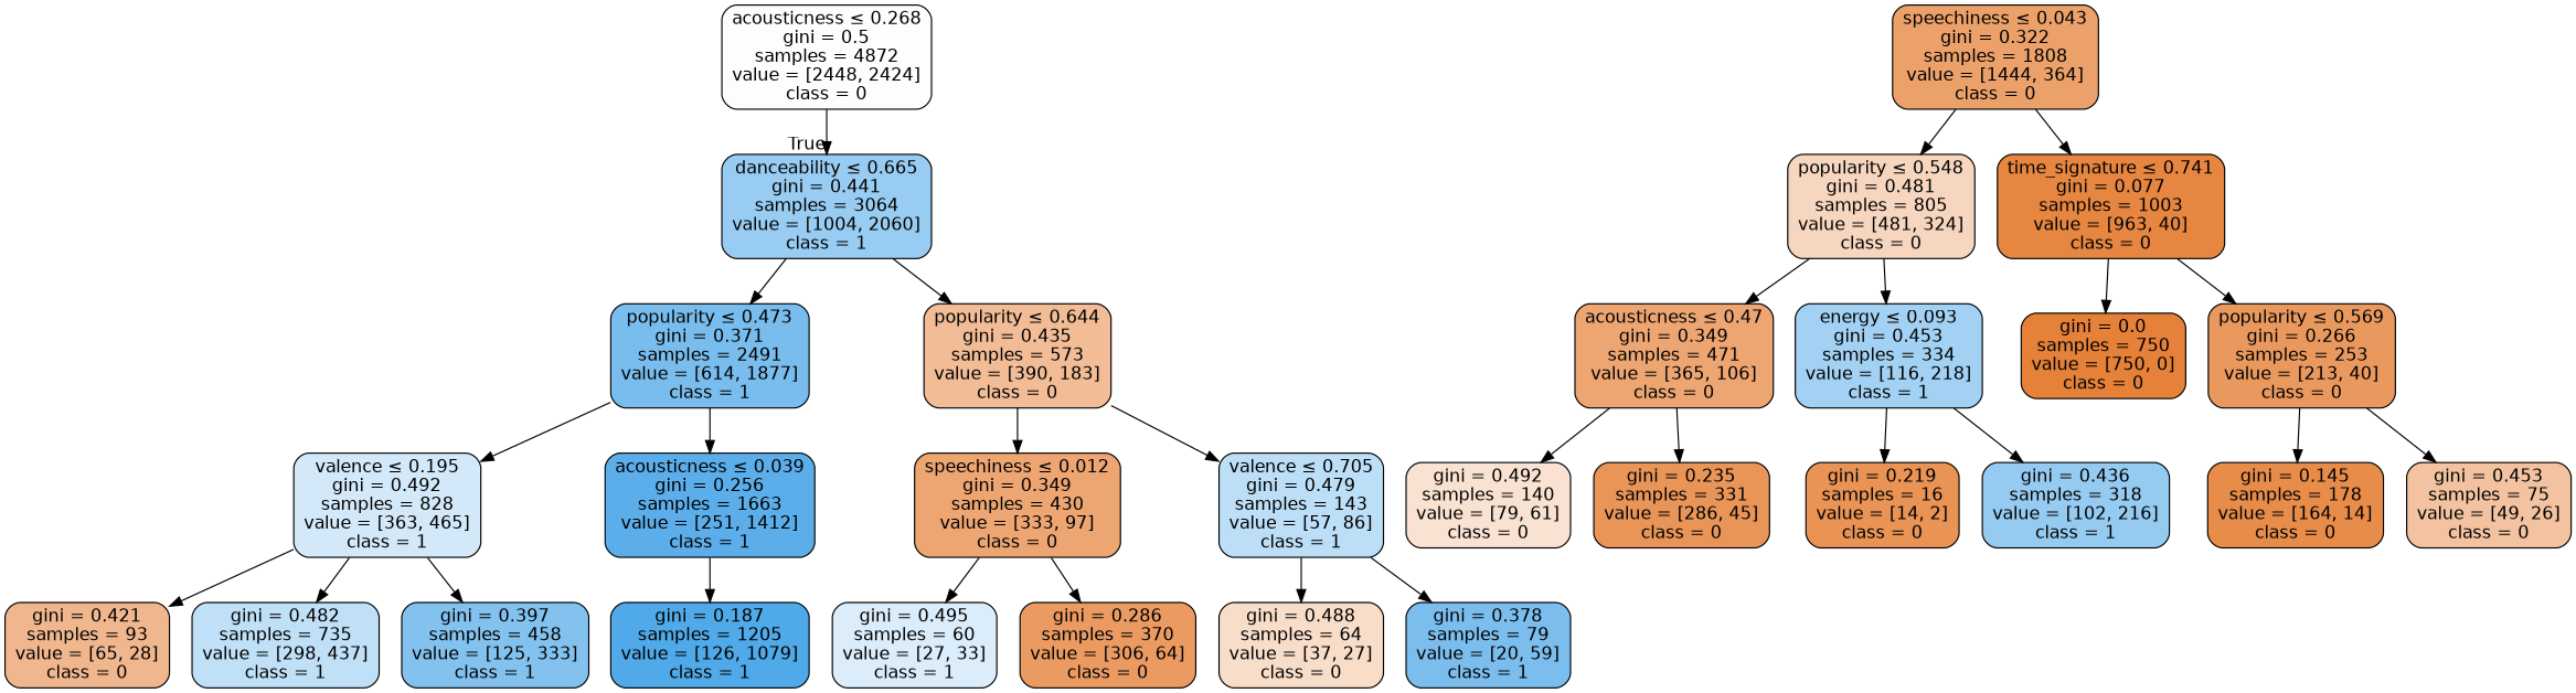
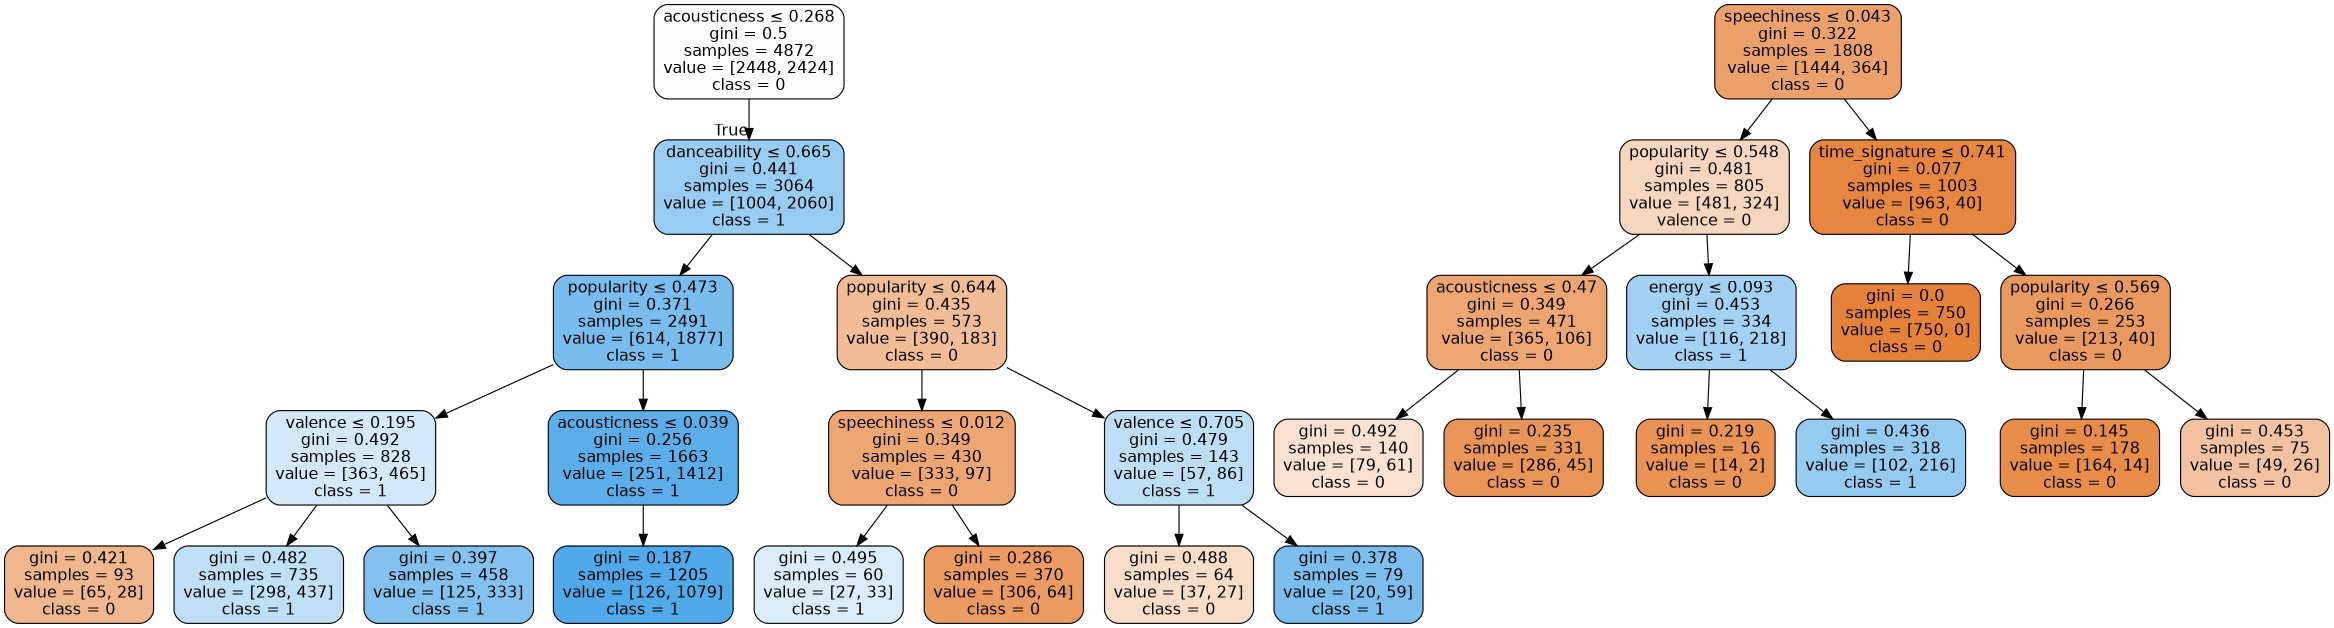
  digraph {
    node [color=black fillcolor="#e58139b5" fontname=helvetica shape=box style="filled, rounded"]
    edge [fontname=helvetica]
    n1 [fillcolor="#e5813903" label=<acousticness &le; 0.268<br/>gini = 0.5<br/>samples = 4872<br/>value = [2448, 2424]<br/>class = 0>]
    n2 [fillcolor="#399de583" label=<danceability &le; 0.665<br/>gini = 0.441<br/>samples = 3064<br/>value = [1004, 2060]<br/>class = 1>]
    n3 [fillcolor="#399de5ac" label=<popularity &le; 0.473<br/>gini = 0.371<br/>samples = 2491<br/>value = [614, 1877]<br/>class = 1>]
    n4 [fillcolor="#e5813987" label=<popularity &le; 0.644<br/>gini = 0.435<br/>samples = 573<br/>value = [390, 183]<br/>class = 0>]
    n5 [fillcolor="#e58139bf" label=<speechiness &le; 0.043<br/>gini = 0.322<br/>samples = 1808<br/>value = [1444, 364]<br/>class = 0>]
-   n6 [fillcolor="#e5813953" label=<popularity &le; 0.548<br/>gini = 0.481<br/>samples = 805<br/>value = [481, 324]<br/>class = 0>]
+   n6 [fillcolor="#e5813953" label=<popularity &le; 0.548<br/>gini = 0.481<br/>samples = 805<br/>value = [481, 324]<br/>valence = 0>]
    n7 [fillcolor="#e58139f4" label=<time_signature &le; 0.741<br/>gini = 0.077<br/>samples = 1003<br/>value = [963, 40]<br/>class = 0>]
    n8 [fillcolor="#399de538" label=<valence &le; 0.195<br/>gini = 0.492<br/>samples = 828<br/>value = [363, 465]<br/>class = 1>]
    n9 [fillcolor="#399de5d2" label=<acousticness &le; 0.039<br/>gini = 0.256<br/>samples = 1663<br/>value = [251, 1412]<br/>class = 1>]
    n10 [label=<speechiness &le; 0.012<br/>gini = 0.349<br/>samples = 430<br/>value = [333, 97]<br/>class = 0>]
    n11 [fillcolor="#399de556" label=<valence &le; 0.705<br/>gini = 0.479<br/>samples = 143<br/>value = [57, 86]<br/>class = 1>]
    n12 [fillcolor="#e5813991" label=<gini = 0.421<br/>samples = 93<br/>value = [65, 28]<br/>class = 0>]
    n13 [fillcolor="#399de551" label=<gini = 0.482<br/>samples = 735<br/>value = [298, 437]<br/>class = 1>]
    n14 [fillcolor="#399de59f" label=<gini = 0.397<br/>samples = 458<br/>value = [125, 333]<br/>class = 1>]
    n15 [fillcolor="#399de5e1" label=<gini = 0.187<br/>samples = 1205<br/>value = [126, 1079]<br/>class = 1>]
    n16 [fillcolor="#399de52e" label=<gini = 0.495<br/>samples = 60<br/>value = [27, 33]<br/>class = 1>]
    n17 [fillcolor="#e58139ca" label=<gini = 0.286<br/>samples = 370<br/>value = [306, 64]<br/>class = 0>]
    n18 [fillcolor="#e5813945" label=<gini = 0.488<br/>samples = 64<br/>value = [37, 27]<br/>class = 0>]
    n19 [fillcolor="#399de5a9" label=<gini = 0.378<br/>samples = 79<br/>value = [20, 59]<br/>class = 1>]
    n20 [label=<acousticness &le; 0.47<br/>gini = 0.349<br/>samples = 471<br/>value = [365, 106]<br/>class = 0>]
    n21 [fillcolor="#399de577" label=<energy &le; 0.093<br/>gini = 0.453<br/>samples = 334<br/>value = [116, 218]<br/>class = 1>]
    n22 [fillcolor="#e58139ff" label=<gini = 0.0<br/>samples = 750<br/>value = [750, 0]<br/>class = 0>]
    n23 [fillcolor="#e58139cf" label=<popularity &le; 0.569<br/>gini = 0.266<br/>samples = 253<br/>value = [213, 40]<br/>class = 0>]
    n24 [fillcolor="#e581393a" label=<gini = 0.492<br/>samples = 140<br/>value = [79, 61]<br/>class = 0>]
    n25 [fillcolor="#e58139d7" label=<gini = 0.235<br/>samples = 331<br/>value = [286, 45]<br/>class = 0>]
    n26 [fillcolor="#e58139db" label=<gini = 0.219<br/>samples = 16<br/>value = [14, 2]<br/>class = 0>]
    n27 [fillcolor="#399de587" label=<gini = 0.436<br/>samples = 318<br/>value = [102, 216]<br/>class = 1>]
    n28 [fillcolor="#e58139e9" label=<gini = 0.145<br/>samples = 178<br/>value = [164, 14]<br/>class = 0>]
    n29 [fillcolor="#e5813978" label=<gini = 0.453<br/>samples = 75<br/>value = [49, 26]<br/>class = 0>]
    n1 -> n2 [headlabel=True labelangle=45 labeldistance=2.5]
    n2 -> n3
    n2 -> n4
    n3 -> n8
    n3 -> n9
    n4 -> n10
    n4 -> n11
    n5 -> n6
    n5 -> n7
    n6 -> n20
    n6 -> n21
    n7 -> n22
    n7 -> n23
    n8 -> n12
    n8 -> n13
    n8 -> n14
    n9 -> n15
    n10 -> n16
    n10 -> n17
    n11 -> n18
    n11 -> n19
    n20 -> n24
    n20 -> n25
    n21 -> n26
    n21 -> n27
    n23 -> n28
    n23 -> n29
  }
